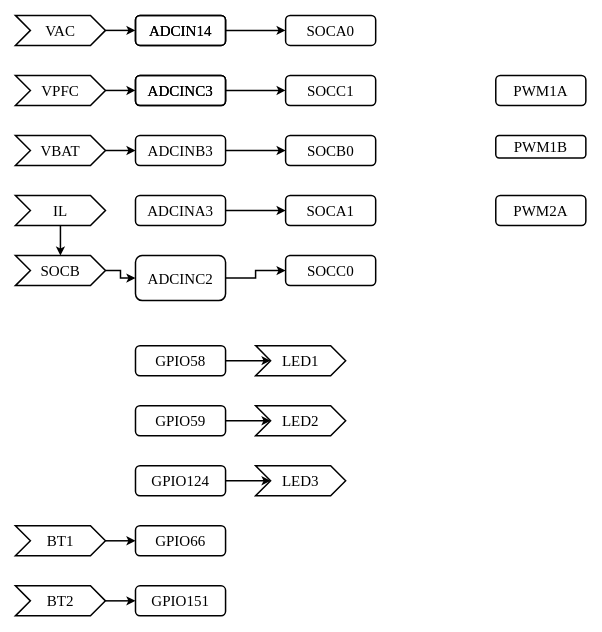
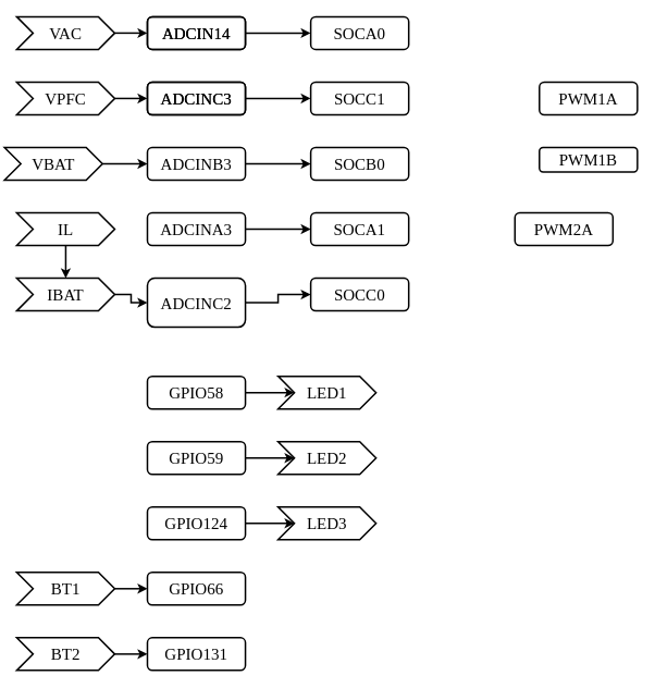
  <mxCell id="0" />
  <mxCell id="1" parent="0" />
  <mxCell id="2" value="" style="edgeStyle=orthogonalEdgeStyle;rounded=0;orthogonalLoop=1;jettySize=auto;html=1;fontFamily=Comic Sans MS;fontSize=20;strokeWidth=2;" edge="1" parent="1" source="3" target="12"><mxGeometry relative="1" as="geometry" /></mxCell>
  <mxCell id="3" value="&lt;font style=&quot;font-size: 20px;&quot; face=&quot;Comic Sans MS&quot;&gt;VAC&lt;/font&gt;" style="shape=step;perimeter=stepPerimeter;whiteSpace=wrap;html=1;fixedSize=1;strokeWidth=2;fillColor=none;" vertex="1" parent="1"><mxGeometry x="20" y="20" width="120" height="40" as="geometry" /></mxCell>
  <mxCell id="4" value="" style="edgeStyle=orthogonalEdgeStyle;rounded=0;orthogonalLoop=1;jettySize=auto;html=1;strokeWidth=2;fontFamily=Comic Sans MS;fontSize=20;" edge="1" parent="1" source="5" target="13"><mxGeometry relative="1" as="geometry" /></mxCell>
  <mxCell id="5" value="&lt;font style=&quot;font-size: 20px;&quot; face=&quot;Comic Sans MS&quot;&gt;VPFC&lt;/font&gt;" style="shape=step;perimeter=stepPerimeter;whiteSpace=wrap;html=1;fixedSize=1;strokeWidth=2;fillColor=none;" vertex="1" parent="1"><mxGeometry x="20" y="100" width="120" height="40" as="geometry" /></mxCell>
  <mxCell id="6" value="" style="edgeStyle=orthogonalEdgeStyle;rounded=0;orthogonalLoop=1;jettySize=auto;html=1;strokeWidth=2;fontFamily=Comic Sans MS;fontSize=20;" edge="1" parent="1" source="7" target="15"><mxGeometry relative="1" as="geometry" /></mxCell>
- <mxCell id="7" value="&lt;font style=&quot;font-size: 20px;&quot; face=&quot;Comic Sans MS&quot;&gt;VBAT&lt;/font&gt;" style="shape=step;perimeter=stepPerimeter;whiteSpace=wrap;html=1;fixedSize=1;strokeWidth=2;fillColor=none;" vertex="1" parent="1"><mxGeometry x="20" y="180" width="120" height="40" as="geometry" /></mxCell>
+ <mxCell id="7" value="&lt;font style=&quot;font-size: 20px;&quot; face=&quot;Comic Sans MS&quot;&gt;VBAT&lt;/font&gt;" style="shape=step;perimeter=stepPerimeter;whiteSpace=wrap;html=1;fixedSize=1;strokeWidth=2;fillColor=none;" vertex="1" parent="1"><mxGeometry x="5" y="180" width="120" height="40" as="geometry" /></mxCell>
  <mxCell id="8" value="" style="edgeStyle=orthogonalEdgeStyle;rounded=0;orthogonalLoop=1;jettySize=auto;html=1;strokeWidth=2;fontFamily=Comic Sans MS;fontSize=20;" edge="1" parent="1" source="9" target="11"><mxGeometry relative="1" as="geometry" /></mxCell>
  <mxCell id="9" value="&lt;font face=&quot;Comic Sans MS&quot;&gt;&lt;span style=&quot;font-size: 20px;&quot;&gt;IL&lt;/span&gt;&lt;/font&gt;" style="shape=step;perimeter=stepPerimeter;whiteSpace=wrap;html=1;fixedSize=1;strokeWidth=2;fillColor=none;" vertex="1" parent="1"><mxGeometry x="20" y="260" width="120" height="40" as="geometry" /></mxCell>
  <mxCell id="10" value="" style="edgeStyle=orthogonalEdgeStyle;rounded=0;orthogonalLoop=1;jettySize=auto;html=1;strokeWidth=2;fontFamily=Comic Sans MS;fontSize=20;" edge="1" parent="1" source="11" target="19"><mxGeometry relative="1" as="geometry" /></mxCell>
- <mxCell id="11" value="&lt;font face=&quot;Comic Sans MS&quot;&gt;&lt;span style=&quot;font-size: 20px;&quot;&gt;SOCB&lt;/span&gt;&lt;/font&gt;" style="shape=step;perimeter=stepPerimeter;whiteSpace=wrap;html=1;fixedSize=1;strokeWidth=2;fillColor=none;" vertex="1" parent="1"><mxGeometry x="20" y="340" width="120" height="40" as="geometry" /></mxCell>
+ <mxCell id="11" value="&lt;font face=&quot;Comic Sans MS&quot;&gt;&lt;span style=&quot;font-size: 20px;&quot;&gt;IBAT&lt;/span&gt;&lt;/font&gt;" style="shape=step;perimeter=stepPerimeter;whiteSpace=wrap;html=1;fixedSize=1;strokeWidth=2;fillColor=none;" vertex="1" parent="1"><mxGeometry x="20" y="340" width="120" height="40" as="geometry" /></mxCell>
  <mxCell id="12" value="ADCIN14" style="rounded=1;whiteSpace=wrap;html=1;strokeWidth=2;fontFamily=Comic Sans MS;fontSize=20;fillColor=none;" vertex="1" parent="1"><mxGeometry x="180" y="20" width="120" height="40" as="geometry" /></mxCell>
  <mxCell id="13" value="ADCINC3" style="rounded=1;whiteSpace=wrap;html=1;strokeWidth=2;fontFamily=Comic Sans MS;fontSize=20;fillColor=none;" vertex="1" parent="1"><mxGeometry x="180" y="100" width="120" height="40" as="geometry" /></mxCell>
  <mxCell id="14" value="" style="edgeStyle=orthogonalEdgeStyle;rounded=0;orthogonalLoop=1;jettySize=auto;html=1;strokeWidth=2;fontFamily=Comic Sans MS;fontSize=20;" edge="1" parent="1" source="15" target="44"><mxGeometry relative="1" as="geometry" /></mxCell>
  <mxCell id="15" value="ADCINB3" style="rounded=1;whiteSpace=wrap;html=1;strokeWidth=2;fontFamily=Comic Sans MS;fontSize=20;fillColor=none;" vertex="1" parent="1"><mxGeometry x="180" y="180" width="120" height="40" as="geometry" /></mxCell>
  <mxCell id="16" value="" style="edgeStyle=orthogonalEdgeStyle;rounded=0;orthogonalLoop=1;jettySize=auto;html=1;strokeWidth=2;fontFamily=Comic Sans MS;fontSize=20;" edge="1" parent="1" source="17" target="45"><mxGeometry relative="1" as="geometry" /></mxCell>
  <mxCell id="17" value="ADCINA3" style="rounded=1;whiteSpace=wrap;html=1;strokeWidth=2;fontFamily=Comic Sans MS;fontSize=20;fillColor=none;" vertex="1" parent="1"><mxGeometry x="180" y="260" width="120" height="40" as="geometry" /></mxCell>
  <mxCell id="18" value="" style="edgeStyle=orthogonalEdgeStyle;rounded=0;orthogonalLoop=1;jettySize=auto;html=1;strokeWidth=2;fontFamily=Comic Sans MS;fontSize=20;" edge="1" parent="1" source="19" target="46"><mxGeometry relative="1" as="geometry" /></mxCell>
  <mxCell id="19" value="ADCINC2" style="rounded=1;whiteSpace=wrap;html=1;strokeWidth=2;fontFamily=Comic Sans MS;fontSize=20;fillColor=none;" vertex="1" parent="1"><mxGeometry x="180" y="340" width="120" height="60" as="geometry" /></mxCell>
  <mxCell id="20" value="" style="edgeStyle=orthogonalEdgeStyle;rounded=0;orthogonalLoop=1;jettySize=auto;html=1;strokeWidth=2;fontFamily=Comic Sans MS;fontSize=20;" edge="1" parent="1" source="21" target="42"><mxGeometry relative="1" as="geometry" /></mxCell>
  <mxCell id="21" value="ADCIN14" style="rounded=1;whiteSpace=wrap;html=1;strokeWidth=2;fontFamily=Comic Sans MS;fontSize=20;fillColor=none;" vertex="1" parent="1"><mxGeometry x="180" y="20" width="120" height="40" as="geometry" /></mxCell>
  <mxCell id="22" value="" style="edgeStyle=orthogonalEdgeStyle;rounded=0;orthogonalLoop=1;jettySize=auto;html=1;strokeWidth=2;fontFamily=Comic Sans MS;fontSize=20;" edge="1" parent="1" source="23" target="43"><mxGeometry relative="1" as="geometry" /></mxCell>
  <mxCell id="23" value="ADCINC3" style="rounded=1;whiteSpace=wrap;html=1;strokeWidth=2;fontFamily=Comic Sans MS;fontSize=20;fillColor=none;" vertex="1" parent="1"><mxGeometry x="180" y="100" width="120" height="40" as="geometry" /></mxCell>
  <mxCell id="24" value="PWM1A" style="rounded=1;whiteSpace=wrap;html=1;strokeWidth=2;fontFamily=Comic Sans MS;fontSize=20;fillColor=none;" vertex="1" parent="1"><mxGeometry x="660" y="100" width="120" height="40" as="geometry" /></mxCell>
  <mxCell id="25" value="PWM1B" style="rounded=1;whiteSpace=wrap;html=1;strokeWidth=2;fontFamily=Comic Sans MS;fontSize=20;fillColor=none;" vertex="1" parent="1"><mxGeometry x="660" y="180" width="120" height="30" as="geometry" /></mxCell>
- <mxCell id="26" value="PWM2A" style="rounded=1;whiteSpace=wrap;html=1;strokeWidth=2;fontFamily=Comic Sans MS;fontSize=20;fillColor=none;" vertex="1" parent="1"><mxGeometry x="660" y="260" width="120" height="40" as="geometry" /></mxCell>
+ <mxCell id="26" value="PWM2A" style="rounded=1;whiteSpace=wrap;html=1;strokeWidth=2;fontFamily=Comic Sans MS;fontSize=20;fillColor=none;" vertex="1" parent="1"><mxGeometry x="630" y="260" width="120" height="40" as="geometry" /></mxCell>
  <mxCell id="27" value="GPIO66" style="rounded=1;whiteSpace=wrap;html=1;strokeWidth=2;fontFamily=Comic Sans MS;fontSize=20;fillColor=none;" vertex="1" parent="1"><mxGeometry x="180" y="700" width="120" height="40" as="geometry" /></mxCell>
  <mxCell id="28" value="" style="edgeStyle=orthogonalEdgeStyle;rounded=0;orthogonalLoop=1;jettySize=auto;html=1;strokeWidth=2;fontFamily=Comic Sans MS;fontSize=20;" edge="1" parent="1" source="29" target="27"><mxGeometry relative="1" as="geometry" /></mxCell>
  <mxCell id="29" value="&lt;font style=&quot;font-size: 20px;&quot; face=&quot;Comic Sans MS&quot;&gt;BT1&lt;/font&gt;" style="shape=step;perimeter=stepPerimeter;whiteSpace=wrap;html=1;fixedSize=1;strokeWidth=2;fillColor=none;" vertex="1" parent="1"><mxGeometry x="20" y="700" width="120" height="40" as="geometry" /></mxCell>
  <mxCell id="30" value="" style="edgeStyle=orthogonalEdgeStyle;rounded=0;orthogonalLoop=1;jettySize=auto;html=1;strokeWidth=2;fontFamily=Comic Sans MS;fontSize=20;" edge="1" parent="1" source="31" target="32"><mxGeometry relative="1" as="geometry" /></mxCell>
  <mxCell id="31" value="&lt;font style=&quot;font-size: 20px;&quot; face=&quot;Comic Sans MS&quot;&gt;BT2&lt;/font&gt;" style="shape=step;perimeter=stepPerimeter;whiteSpace=wrap;html=1;fixedSize=1;strokeWidth=2;fillColor=none;" vertex="1" parent="1"><mxGeometry x="20" y="780" width="120" height="40" as="geometry" /></mxCell>
- <mxCell id="32" value="GPIO151" style="rounded=1;whiteSpace=wrap;html=1;strokeWidth=2;fontFamily=Comic Sans MS;fontSize=20;fillColor=none;" vertex="1" parent="1"><mxGeometry x="180" y="780" width="120" height="40" as="geometry" /></mxCell>
+ <mxCell id="32" value="GPIO131" style="rounded=1;whiteSpace=wrap;html=1;strokeWidth=2;fontFamily=Comic Sans MS;fontSize=20;fillColor=none;" vertex="1" parent="1"><mxGeometry x="180" y="780" width="120" height="40" as="geometry" /></mxCell>
  <mxCell id="33" value="" style="edgeStyle=orthogonalEdgeStyle;rounded=0;orthogonalLoop=1;jettySize=auto;html=1;strokeWidth=2;fontFamily=Comic Sans MS;fontSize=20;" edge="1" parent="1" source="34" target="39"><mxGeometry relative="1" as="geometry" /></mxCell>
  <mxCell id="34" value="GPIO58" style="rounded=1;whiteSpace=wrap;html=1;strokeWidth=2;fontFamily=Comic Sans MS;fontSize=20;fillColor=none;" vertex="1" parent="1"><mxGeometry x="180" y="460" width="120" height="40" as="geometry" /></mxCell>
  <mxCell id="35" value="" style="edgeStyle=orthogonalEdgeStyle;rounded=0;orthogonalLoop=1;jettySize=auto;html=1;strokeWidth=2;fontFamily=Comic Sans MS;fontSize=20;" edge="1" parent="1" source="36" target="40"><mxGeometry relative="1" as="geometry" /></mxCell>
  <mxCell id="36" value="GPIO59" style="rounded=1;whiteSpace=wrap;html=1;strokeWidth=2;fontFamily=Comic Sans MS;fontSize=20;fillColor=none;" vertex="1" parent="1"><mxGeometry x="180" y="540" width="120" height="40" as="geometry" /></mxCell>
  <mxCell id="37" value="" style="edgeStyle=orthogonalEdgeStyle;rounded=0;orthogonalLoop=1;jettySize=auto;html=1;strokeWidth=2;fontFamily=Comic Sans MS;fontSize=20;" edge="1" parent="1" source="38" target="41"><mxGeometry relative="1" as="geometry" /></mxCell>
  <mxCell id="38" value="GPIO124" style="rounded=1;whiteSpace=wrap;html=1;strokeWidth=2;fontFamily=Comic Sans MS;fontSize=20;fillColor=none;" vertex="1" parent="1"><mxGeometry x="180" y="620" width="120" height="40" as="geometry" /></mxCell>
  <mxCell id="39" value="&lt;font face=&quot;Comic Sans MS&quot;&gt;&lt;span style=&quot;font-size: 20px;&quot;&gt;LED1&lt;/span&gt;&lt;/font&gt;" style="shape=step;perimeter=stepPerimeter;whiteSpace=wrap;html=1;fixedSize=1;strokeWidth=2;fillColor=none;" vertex="1" parent="1"><mxGeometry x="340" y="460" width="120" height="40" as="geometry" /></mxCell>
  <mxCell id="40" value="&lt;font face=&quot;Comic Sans MS&quot;&gt;&lt;span style=&quot;font-size: 20px;&quot;&gt;LED2&lt;/span&gt;&lt;/font&gt;" style="shape=step;perimeter=stepPerimeter;whiteSpace=wrap;html=1;fixedSize=1;strokeWidth=2;fillColor=none;" vertex="1" parent="1"><mxGeometry x="340" y="540" width="120" height="40" as="geometry" /></mxCell>
  <mxCell id="41" value="&lt;font face=&quot;Comic Sans MS&quot;&gt;&lt;span style=&quot;font-size: 20px;&quot;&gt;LED3&lt;/span&gt;&lt;/font&gt;" style="shape=step;perimeter=stepPerimeter;whiteSpace=wrap;html=1;fixedSize=1;strokeWidth=2;fillColor=none;" vertex="1" parent="1"><mxGeometry x="340" y="620" width="120" height="40" as="geometry" /></mxCell>
  <mxCell id="42" value="SOCA0" style="rounded=1;whiteSpace=wrap;html=1;strokeWidth=2;fontFamily=Comic Sans MS;fontSize=20;fillColor=none;" vertex="1" parent="1"><mxGeometry x="380" y="20" width="120" height="40" as="geometry" /></mxCell>
  <mxCell id="43" value="SOCC1" style="rounded=1;whiteSpace=wrap;html=1;strokeWidth=2;fontFamily=Comic Sans MS;fontSize=20;fillColor=none;" vertex="1" parent="1"><mxGeometry x="380" y="100" width="120" height="40" as="geometry" /></mxCell>
  <mxCell id="44" value="SOCB0" style="rounded=1;whiteSpace=wrap;html=1;strokeWidth=2;fontFamily=Comic Sans MS;fontSize=20;fillColor=none;" vertex="1" parent="1"><mxGeometry x="380" y="180" width="120" height="40" as="geometry" /></mxCell>
  <mxCell id="45" value="SOCA1" style="rounded=1;whiteSpace=wrap;html=1;strokeWidth=2;fontFamily=Comic Sans MS;fontSize=20;fillColor=none;" vertex="1" parent="1"><mxGeometry x="380" y="260" width="120" height="40" as="geometry" /></mxCell>
  <mxCell id="46" value="SOCC0" style="rounded=1;whiteSpace=wrap;html=1;strokeWidth=2;fontFamily=Comic Sans MS;fontSize=20;fillColor=none;" vertex="1" parent="1"><mxGeometry x="380" y="340" width="120" height="40" as="geometry" /></mxCell>
